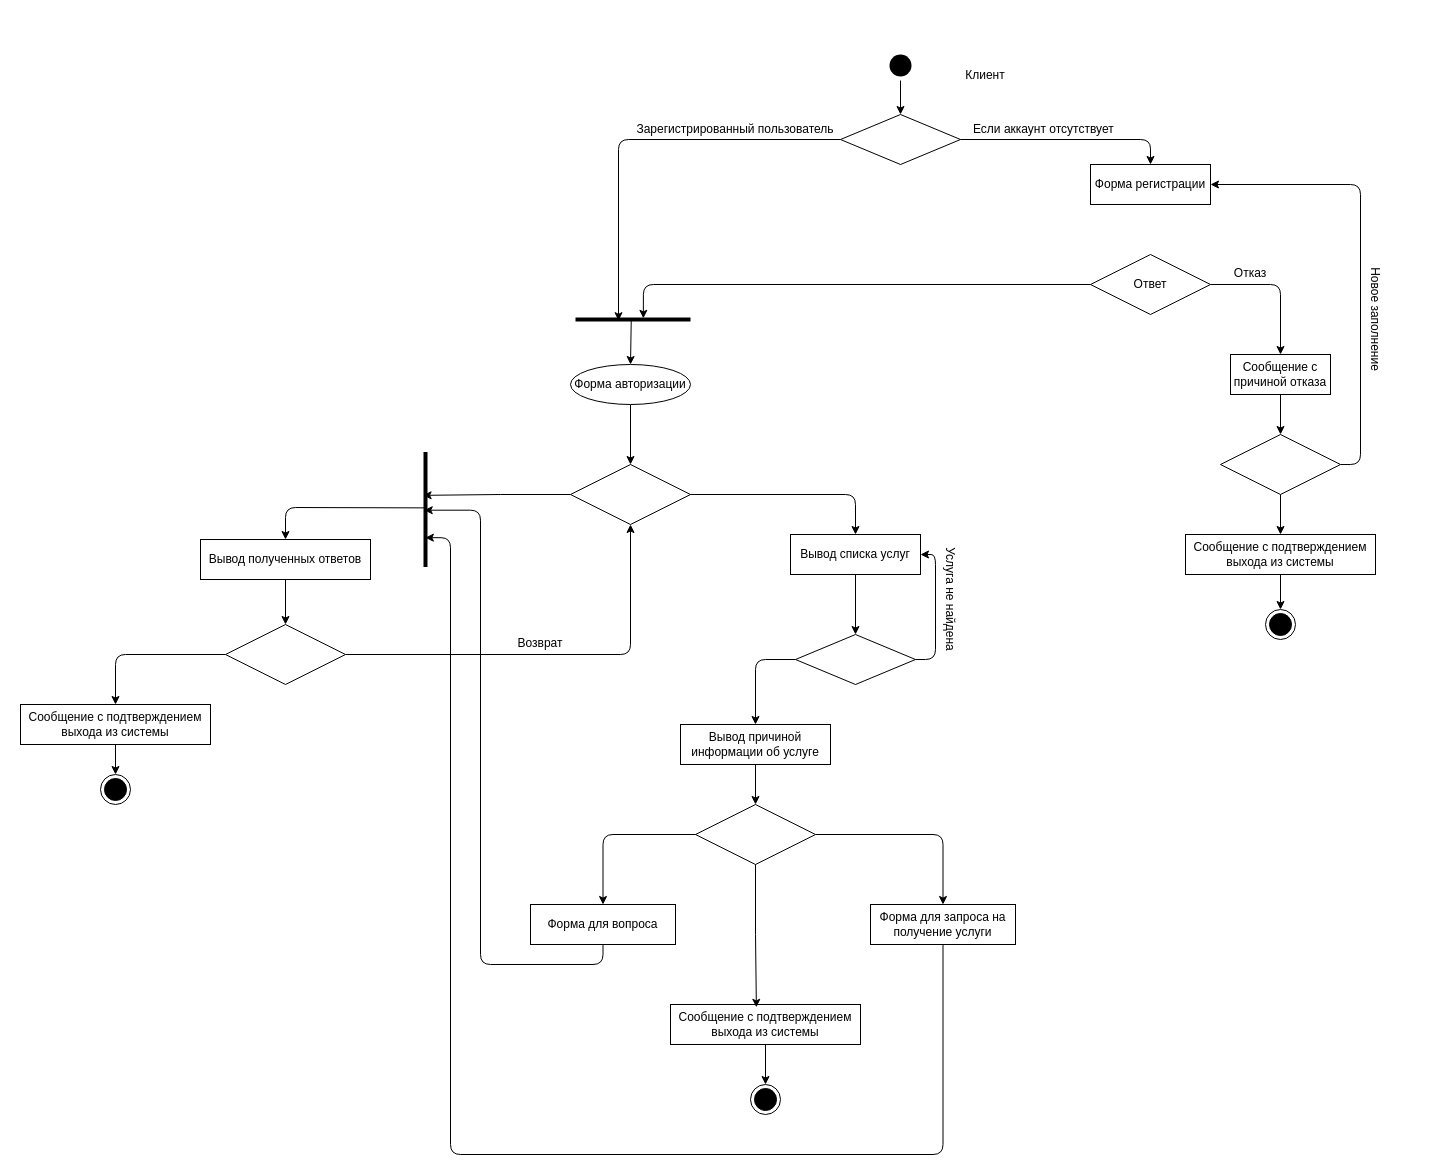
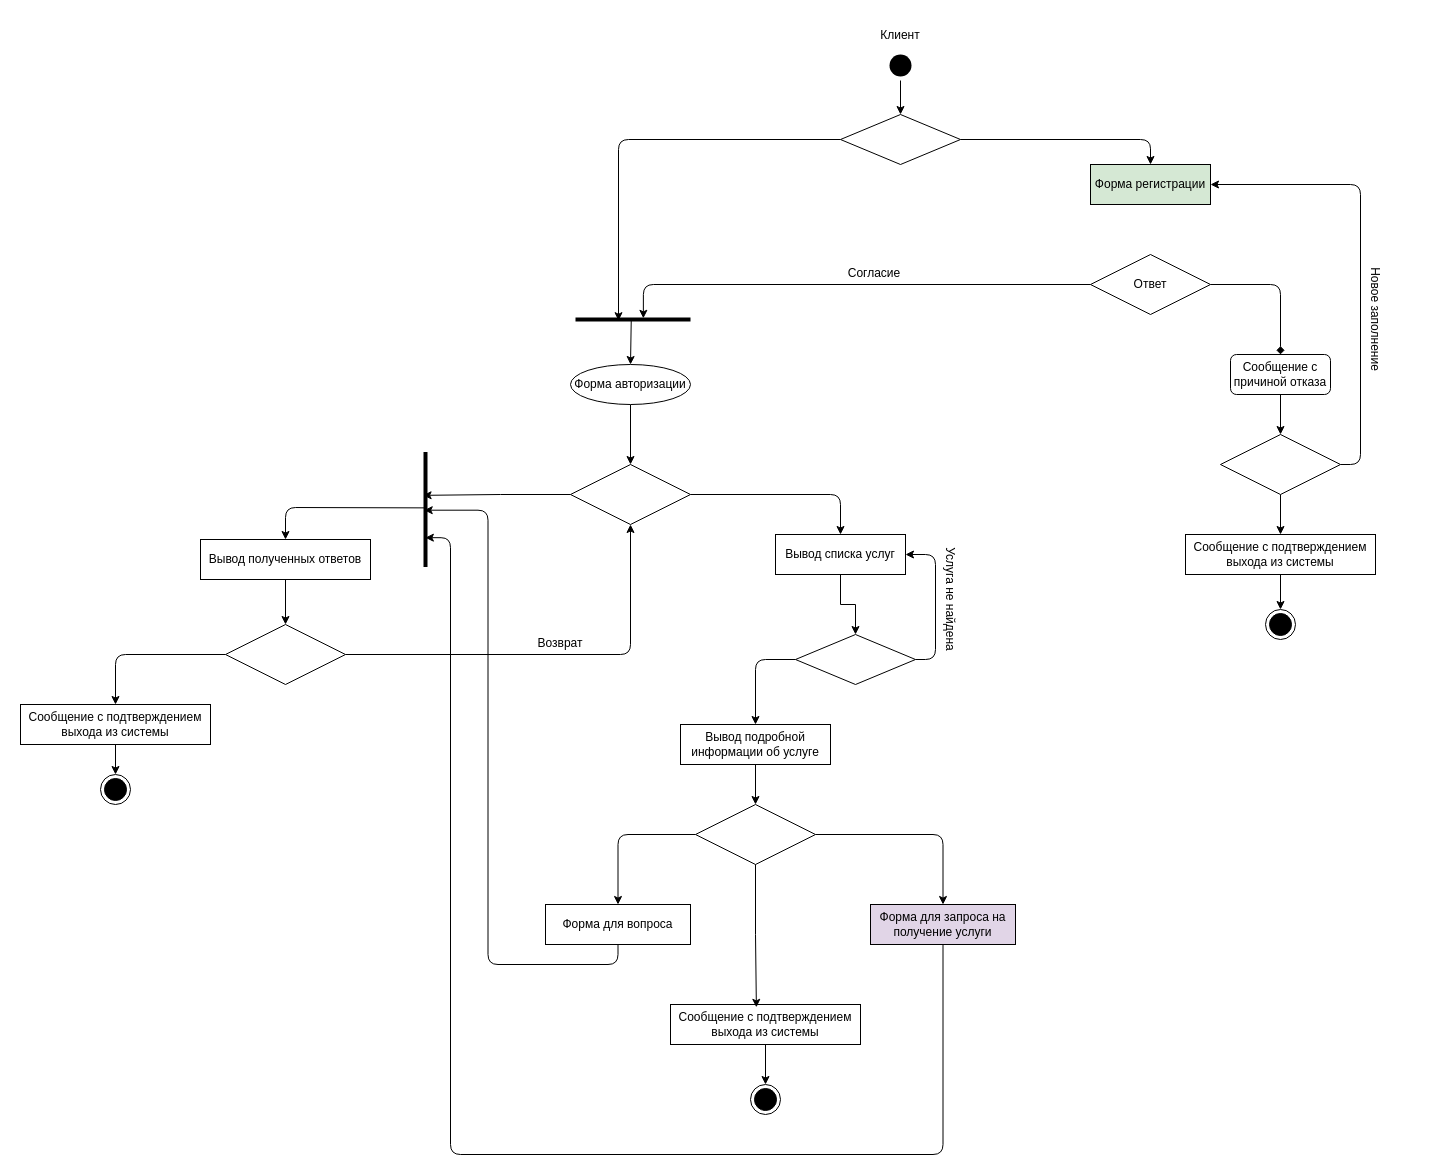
  <mxCell id="0" />
  <mxCell id="1" parent="0" />
  <mxCell id="2" style="edgeStyle=orthogonalEdgeStyle;rounded=0;orthogonalLoop=1;jettySize=auto;html=1;exitX=0.5;exitY=1;exitDx=0;exitDy=0;" edge="1" parent="1" source="3" target="6"><mxGeometry relative="1" as="geometry" /></mxCell>
  <mxCell id="3" value="" style="ellipse;html=1;shape=endState;fillColor=#000000;strokeColor=none;" vertex="1" parent="1"><mxGeometry x="885" y="50" width="30" height="30" as="geometry" /></mxCell>
  <mxCell id="4" style="edgeStyle=orthogonalEdgeStyle;rounded=1;orthogonalLoop=1;jettySize=auto;html=1;exitX=1;exitY=0.5;exitDx=0;exitDy=0;entryX=0.5;entryY=0;entryDx=0;entryDy=0;curved=0;" edge="1" parent="1" source="6" target="7"><mxGeometry relative="1" as="geometry" /></mxCell>
  <mxCell id="5" style="edgeStyle=orthogonalEdgeStyle;rounded=1;orthogonalLoop=1;jettySize=auto;html=1;exitX=0;exitY=0.5;exitDx=0;exitDy=0;curved=0;entryX=0.374;entryY=0.62;entryDx=0;entryDy=0;entryPerimeter=0;" edge="1" parent="1" source="6" target="17"><mxGeometry relative="1" as="geometry"><mxPoint x="620" y="254" as="targetPoint" /><Array as="points"><mxPoint x="618" y="139" /></Array></mxGeometry></mxCell>
  <mxCell id="6" value="" style="shape=rhombus;perimeter=rhombusPerimeter;whiteSpace=wrap;html=1;align=center;" vertex="1" parent="1"><mxGeometry x="840" y="114" width="120" height="50" as="geometry" /></mxCell>
- <mxCell id="7" value="Форма регистрации" style="whiteSpace=wrap;html=1;align=center;" vertex="1" parent="1"><mxGeometry x="1090" y="164" width="120" height="40" as="geometry" /></mxCell>
+ <mxCell id="7" value="Форма регистрации" style="whiteSpace=wrap;html=1;align=center;fillColor=#d5e8d4;" vertex="1" parent="1"><mxGeometry x="1090" y="164" width="120" height="40" as="geometry" /></mxCell>
  <mxCell id="8" style="edgeStyle=orthogonalEdgeStyle;rounded=0;orthogonalLoop=1;jettySize=auto;html=1;exitX=0.5;exitY=1;exitDx=0;exitDy=0;entryX=0.5;entryY=0;entryDx=0;entryDy=0;" edge="1" parent="1" source="9" target="30"><mxGeometry relative="1" as="geometry" /></mxCell>
  <mxCell id="9" value="Форма авторизации" style="ellipse;whiteSpace=wrap;html=1;align=center;" vertex="1" parent="1"><mxGeometry x="570" y="364" width="120" height="40" as="geometry" /></mxCell>
- <mxCell id="10" value="Если аккаунт отсутствует&amp;nbsp;" style="text;html=1;align=center;verticalAlign=middle;whiteSpace=wrap;rounded=0;" vertex="1" parent="1"><mxGeometry x="970" y="114" width="150" height="30" as="geometry" /></mxCell>
- <mxCell id="11" value="Зарегистрированный пользователь" style="text;html=1;align=center;verticalAlign=middle;whiteSpace=wrap;rounded=0;" vertex="1" parent="1"><mxGeometry x="630" y="114" width="210" height="30" as="geometry" /></mxCell>
- <mxCell id="12" style="edgeStyle=orthogonalEdgeStyle;rounded=1;orthogonalLoop=1;jettySize=auto;html=1;exitX=1;exitY=0.5;exitDx=0;exitDy=0;curved=0;" edge="1" parent="1" source="13" target="16"><mxGeometry relative="1" as="geometry" /></mxCell>
+ <mxCell id="12" style="edgeStyle=orthogonalEdgeStyle;rounded=1;orthogonalLoop=1;jettySize=auto;html=1;exitX=1;exitY=0.5;exitDx=0;exitDy=0;curved=0;endArrow=diamond;" edge="1" parent="1" source="13" target="16"><mxGeometry relative="1" as="geometry" /></mxCell>
  <mxCell id="13" value="Ответ" style="shape=rhombus;perimeter=rhombusPerimeter;whiteSpace=wrap;html=1;align=center;" vertex="1" parent="1"><mxGeometry x="1090" y="254" width="120" height="60" as="geometry" /></mxCell>
- <mxCell id="14" value="Клиент" style="text;html=1;align=center;verticalAlign=middle;whiteSpace=wrap;rounded=0;" vertex="1" parent="1"><mxGeometry x="955" y="60" width="60" height="30" as="geometry" /></mxCell>
+ <mxCell id="14" value="Клиент" style="text;html=1;align=center;verticalAlign=middle;whiteSpace=wrap;rounded=0;" vertex="1" parent="1"><mxGeometry x="870" y="20" width="60" height="30" as="geometry" /></mxCell>
  <mxCell id="15" style="edgeStyle=orthogonalEdgeStyle;rounded=0;orthogonalLoop=1;jettySize=auto;html=1;exitX=0.5;exitY=1;exitDx=0;exitDy=0;entryX=0.5;entryY=0;entryDx=0;entryDy=0;" edge="1" parent="1" source="16" target="25"><mxGeometry relative="1" as="geometry" /></mxCell>
- <mxCell id="16" value="Сообщение с причиной отказа" style="whiteSpace=wrap;html=1;align=center;" vertex="1" parent="1"><mxGeometry x="1230" y="354" width="100" height="40" as="geometry" /></mxCell>
+ <mxCell id="16" value="Сообщение с причиной отказа" style="whiteSpace=wrap;html=1;align=center;rounded=1;" vertex="1" parent="1"><mxGeometry x="1230" y="354" width="100" height="40" as="geometry" /></mxCell>
  <mxCell id="17" value="" style="line;strokeWidth=4;rotatable=0;dashed=0;labelPosition=right;align=left;verticalAlign=middle;spacingTop=0;spacingLeft=6;points=[];portConstraint=eastwest;" vertex="1" parent="1"><mxGeometry x="575" y="314" width="115" height="10" as="geometry" /></mxCell>
  <mxCell id="18" style="edgeStyle=orthogonalEdgeStyle;rounded=1;orthogonalLoop=1;jettySize=auto;html=1;exitX=0;exitY=0.5;exitDx=0;exitDy=0;entryX=0.59;entryY=0.38;entryDx=0;entryDy=0;entryPerimeter=0;curved=0;" edge="1" parent="1" source="13" target="17"><mxGeometry relative="1" as="geometry"><Array as="points"><mxPoint x="643" y="284" /></Array></mxGeometry></mxCell>
- <mxCell id="20" value="Отказ" style="text;html=1;align=center;verticalAlign=middle;whiteSpace=wrap;rounded=0;" vertex="1" parent="1"><mxGeometry x="1220" y="258" width="60" height="30" as="geometry" /></mxCell>
+ <mxCell id="19" value="Согласие" style="text;html=1;align=center;verticalAlign=middle;whiteSpace=wrap;rounded=0;" vertex="1" parent="1"><mxGeometry x="844" y="258" width="60" height="30" as="geometry" /></mxCell>
  <mxCell id="21" value="" style="endArrow=classic;html=1;rounded=0;exitX=0.485;exitY=0.38;exitDx=0;exitDy=0;exitPerimeter=0;entryX=0.5;entryY=0;entryDx=0;entryDy=0;" edge="1" parent="1" source="17" target="9"><mxGeometry width="50" height="50" relative="1" as="geometry"><mxPoint x="630" y="374" as="sourcePoint" /><mxPoint x="680" y="324" as="targetPoint" /></mxGeometry></mxCell>
  <mxCell id="22" value="" style="ellipse;html=1;shape=endState;fillColor=#000000;strokeColor=#000000;" vertex="1" parent="1"><mxGeometry x="1265" y="609" width="30" height="30" as="geometry" /></mxCell>
  <mxCell id="23" style="edgeStyle=orthogonalEdgeStyle;rounded=1;orthogonalLoop=1;jettySize=auto;html=1;exitX=1;exitY=0.5;exitDx=0;exitDy=0;entryX=1;entryY=0.5;entryDx=0;entryDy=0;curved=0;" edge="1" parent="1" source="25" target="7"><mxGeometry relative="1" as="geometry" /></mxCell>
  <mxCell id="24" style="edgeStyle=orthogonalEdgeStyle;rounded=0;orthogonalLoop=1;jettySize=auto;html=1;exitX=0.5;exitY=1;exitDx=0;exitDy=0;entryX=0.5;entryY=0;entryDx=0;entryDy=0;" edge="1" parent="1" source="25" target="28"><mxGeometry relative="1" as="geometry" /></mxCell>
  <mxCell id="25" value="" style="shape=rhombus;perimeter=rhombusPerimeter;whiteSpace=wrap;html=1;align=center;" vertex="1" parent="1"><mxGeometry x="1220" y="434" width="120" height="60" as="geometry" /></mxCell>
  <mxCell id="26" value="Новое заполнение" style="text;html=1;align=center;verticalAlign=middle;whiteSpace=wrap;rounded=0;rotation=90;" vertex="1" parent="1"><mxGeometry x="1320" y="304" width="110" height="30" as="geometry" /></mxCell>
  <mxCell id="27" style="edgeStyle=orthogonalEdgeStyle;rounded=0;orthogonalLoop=1;jettySize=auto;html=1;exitX=0.5;exitY=1;exitDx=0;exitDy=0;entryX=0.5;entryY=0;entryDx=0;entryDy=0;" edge="1" parent="1" source="28" target="22"><mxGeometry relative="1" as="geometry" /></mxCell>
  <mxCell id="28" value="Сообщение с подтверждением выхода из системы" style="rounded=0;whiteSpace=wrap;html=1;" vertex="1" parent="1"><mxGeometry x="1185" y="534" width="190" height="40" as="geometry" /></mxCell>
  <mxCell id="29" style="edgeStyle=orthogonalEdgeStyle;rounded=1;orthogonalLoop=1;jettySize=auto;html=1;exitX=1;exitY=0.5;exitDx=0;exitDy=0;entryX=0.5;entryY=0;entryDx=0;entryDy=0;curved=0;" edge="1" parent="1" source="30" target="32"><mxGeometry relative="1" as="geometry" /></mxCell>
  <mxCell id="30" value="" style="shape=rhombus;perimeter=rhombusPerimeter;whiteSpace=wrap;html=1;align=center;" vertex="1" parent="1"><mxGeometry x="570" y="464" width="120" height="60" as="geometry" /></mxCell>
  <mxCell id="31" style="edgeStyle=orthogonalEdgeStyle;rounded=0;orthogonalLoop=1;jettySize=auto;html=1;exitX=0.5;exitY=1;exitDx=0;exitDy=0;" edge="1" parent="1" source="32" target="44"><mxGeometry relative="1" as="geometry" /></mxCell>
- <mxCell id="32" value="Вывод списка услуг" style="whiteSpace=wrap;html=1;align=center;" vertex="1" parent="1"><mxGeometry x="790" y="534" width="130" height="40" as="geometry" /></mxCell>
+ <mxCell id="32" value="Вывод списка услуг" style="whiteSpace=wrap;html=1;align=center;" vertex="1" parent="1"><mxGeometry x="775" y="534" width="130" height="40" as="geometry" /></mxCell>
  <mxCell id="33" style="edgeStyle=orthogonalEdgeStyle;rounded=0;orthogonalLoop=1;jettySize=auto;html=1;exitX=0.5;exitY=1;exitDx=0;exitDy=0;entryX=0.5;entryY=0;entryDx=0;entryDy=0;" edge="1" parent="1" source="34" target="37"><mxGeometry relative="1" as="geometry" /></mxCell>
  <mxCell id="34" value="Вывод полученных ответов" style="whiteSpace=wrap;html=1;align=center;" vertex="1" parent="1"><mxGeometry x="200" y="539" width="170" height="40" as="geometry" /></mxCell>
  <mxCell id="35" style="edgeStyle=orthogonalEdgeStyle;rounded=1;orthogonalLoop=1;jettySize=auto;html=1;exitX=1;exitY=0.5;exitDx=0;exitDy=0;entryX=0.5;entryY=1;entryDx=0;entryDy=0;curved=0;" edge="1" parent="1" source="37" target="30"><mxGeometry relative="1" as="geometry" /></mxCell>
  <mxCell id="36" style="edgeStyle=orthogonalEdgeStyle;rounded=1;orthogonalLoop=1;jettySize=auto;html=1;exitX=0;exitY=0.5;exitDx=0;exitDy=0;curved=0;" edge="1" parent="1" source="37" target="40"><mxGeometry relative="1" as="geometry" /></mxCell>
  <mxCell id="37" value="" style="shape=rhombus;perimeter=rhombusPerimeter;whiteSpace=wrap;html=1;align=center;" vertex="1" parent="1"><mxGeometry x="225" y="624" width="120" height="60" as="geometry" /></mxCell>
- <mxCell id="38" value="Возврат" style="text;html=1;align=center;verticalAlign=middle;whiteSpace=wrap;rounded=0;" vertex="1" parent="1"><mxGeometry x="510" y="628" width="60" height="30" as="geometry" /></mxCell>
+ <mxCell id="38" value="Возврат" style="text;html=1;align=center;verticalAlign=middle;whiteSpace=wrap;rounded=0;" vertex="1" parent="1"><mxGeometry x="530" y="628" width="60" height="30" as="geometry" /></mxCell>
  <mxCell id="39" style="edgeStyle=orthogonalEdgeStyle;rounded=0;orthogonalLoop=1;jettySize=auto;html=1;exitX=0.5;exitY=1;exitDx=0;exitDy=0;entryX=0.5;entryY=0;entryDx=0;entryDy=0;" edge="1" parent="1" source="40" target="41"><mxGeometry relative="1" as="geometry" /></mxCell>
  <mxCell id="40" value="Сообщение с подтверждением выхода из системы" style="rounded=0;whiteSpace=wrap;html=1;" vertex="1" parent="1"><mxGeometry x="20" y="704" width="190" height="40" as="geometry" /></mxCell>
  <mxCell id="41" value="" style="ellipse;html=1;shape=endState;fillColor=#000000;strokeColor=#000000;" vertex="1" parent="1"><mxGeometry x="100" y="774" width="30" height="30" as="geometry" /></mxCell>
  <mxCell id="42" style="edgeStyle=orthogonalEdgeStyle;rounded=1;orthogonalLoop=1;jettySize=auto;html=1;exitX=1;exitY=0.5;exitDx=0;exitDy=0;entryX=1;entryY=0.5;entryDx=0;entryDy=0;curved=0;" edge="1" parent="1" source="44" target="32"><mxGeometry relative="1" as="geometry" /></mxCell>
  <mxCell id="43" style="edgeStyle=orthogonalEdgeStyle;rounded=1;orthogonalLoop=1;jettySize=auto;html=1;exitX=0;exitY=0.5;exitDx=0;exitDy=0;curved=0;" edge="1" parent="1" source="44" target="47"><mxGeometry relative="1" as="geometry" /></mxCell>
  <mxCell id="44" value="" style="shape=rhombus;perimeter=rhombusPerimeter;whiteSpace=wrap;html=1;align=center;" vertex="1" parent="1"><mxGeometry x="795" y="634" width="120" height="50" as="geometry" /></mxCell>
  <mxCell id="45" value="Услуга не найдена" style="text;html=1;align=center;verticalAlign=middle;whiteSpace=wrap;rounded=0;rotation=90;" vertex="1" parent="1"><mxGeometry x="885" y="584" width="130" height="30" as="geometry" /></mxCell>
  <mxCell id="46" style="edgeStyle=orthogonalEdgeStyle;rounded=0;orthogonalLoop=1;jettySize=auto;html=1;exitX=0.5;exitY=1;exitDx=0;exitDy=0;" edge="1" parent="1" source="47" target="50"><mxGeometry relative="1" as="geometry" /></mxCell>
- <mxCell id="47" value="Вывод причиной информации об услуге" style="whiteSpace=wrap;html=1;align=center;" vertex="1" parent="1"><mxGeometry x="680" y="724" width="150" height="40" as="geometry" /></mxCell>
+ <mxCell id="47" value="Вывод подробной информации об услуге" style="whiteSpace=wrap;html=1;align=center;" vertex="1" parent="1"><mxGeometry x="680" y="724" width="150" height="40" as="geometry" /></mxCell>
  <mxCell id="48" style="edgeStyle=orthogonalEdgeStyle;rounded=1;orthogonalLoop=1;jettySize=auto;html=1;exitX=0;exitY=0.5;exitDx=0;exitDy=0;curved=0;" edge="1" parent="1" source="50" target="51"><mxGeometry relative="1" as="geometry" /></mxCell>
  <mxCell id="49" style="edgeStyle=orthogonalEdgeStyle;rounded=1;orthogonalLoop=1;jettySize=auto;html=1;exitX=1;exitY=0.5;exitDx=0;exitDy=0;curved=0;" edge="1" parent="1" source="50" target="52"><mxGeometry relative="1" as="geometry" /></mxCell>
  <mxCell id="50" value="" style="shape=rhombus;perimeter=rhombusPerimeter;whiteSpace=wrap;html=1;align=center;" vertex="1" parent="1"><mxGeometry x="695" y="804" width="120" height="60" as="geometry" /></mxCell>
- <mxCell id="51" value="Форма для вопроса" style="whiteSpace=wrap;html=1;align=center;" vertex="1" parent="1"><mxGeometry x="530" y="904" width="145" height="40" as="geometry" /></mxCell>
- <mxCell id="52" value="Форма для запроса на получение услуги" style="whiteSpace=wrap;html=1;align=center;" vertex="1" parent="1"><mxGeometry x="870" y="904" width="145" height="40" as="geometry" /></mxCell>
+ <mxCell id="51" value="Форма для вопроса" style="whiteSpace=wrap;html=1;align=center;" vertex="1" parent="1"><mxGeometry x="545" y="904" width="145" height="40" as="geometry" /></mxCell>
+ <mxCell id="52" value="Форма для запроса на получение услуги" style="whiteSpace=wrap;html=1;align=center;fillColor=#e1d5e7;" vertex="1" parent="1"><mxGeometry x="870" y="904" width="145" height="40" as="geometry" /></mxCell>
  <mxCell id="53" style="edgeStyle=orthogonalEdgeStyle;rounded=0;orthogonalLoop=1;jettySize=auto;html=1;exitX=0.5;exitY=1;exitDx=0;exitDy=0;" edge="1" parent="1" source="54" target="56"><mxGeometry relative="1" as="geometry" /></mxCell>
  <mxCell id="54" value="Сообщение с подтверждением выхода из системы" style="rounded=0;whiteSpace=wrap;html=1;" vertex="1" parent="1"><mxGeometry x="670" y="1004" width="190" height="40" as="geometry" /></mxCell>
  <mxCell id="55" style="edgeStyle=orthogonalEdgeStyle;rounded=0;orthogonalLoop=1;jettySize=auto;html=1;exitX=0.5;exitY=1;exitDx=0;exitDy=0;entryX=0.452;entryY=0.071;entryDx=0;entryDy=0;entryPerimeter=0;" edge="1" parent="1" source="50" target="54"><mxGeometry relative="1" as="geometry" /></mxCell>
  <mxCell id="56" value="" style="ellipse;html=1;shape=endState;fillColor=#000000;strokeColor=#000000;" vertex="1" parent="1"><mxGeometry x="750" y="1084" width="30" height="30" as="geometry" /></mxCell>
  <mxCell id="57" value="" style="line;strokeWidth=4;rotatable=0;dashed=0;labelPosition=right;align=left;verticalAlign=middle;spacingTop=0;spacingLeft=6;points=[];portConstraint=eastwest;direction=south;" vertex="1" parent="1"><mxGeometry x="420" y="451.5" width="10" height="115" as="geometry" /></mxCell>
  <mxCell id="58" style="edgeStyle=orthogonalEdgeStyle;rounded=0;orthogonalLoop=1;jettySize=auto;html=1;exitX=0;exitY=0.5;exitDx=0;exitDy=0;entryX=0.377;entryY=0.743;entryDx=0;entryDy=0;entryPerimeter=0;" edge="1" parent="1" source="30" target="57"><mxGeometry relative="1" as="geometry" /></mxCell>
  <mxCell id="59" style="edgeStyle=orthogonalEdgeStyle;rounded=1;orthogonalLoop=1;jettySize=auto;html=1;exitX=0.5;exitY=1;exitDx=0;exitDy=0;entryX=0.506;entryY=0.629;entryDx=0;entryDy=0;entryPerimeter=0;curved=0;" edge="1" parent="1" source="51" target="57"><mxGeometry relative="1" as="geometry" /></mxCell>
  <mxCell id="60" style="edgeStyle=orthogonalEdgeStyle;rounded=1;orthogonalLoop=1;jettySize=auto;html=1;exitX=0.5;exitY=1;exitDx=0;exitDy=0;entryX=0.745;entryY=0.514;entryDx=0;entryDy=0;entryPerimeter=0;curved=0;" edge="1" parent="1" source="52" target="57"><mxGeometry relative="1" as="geometry"><Array as="points"><mxPoint x="943" y="1154" /><mxPoint x="450" y="1154" /><mxPoint x="450" y="537" /></Array></mxGeometry></mxCell>
  <mxCell id="61" value="" style="endArrow=classic;html=1;rounded=1;entryX=0.5;entryY=0;entryDx=0;entryDy=0;exitX=0.486;exitY=0.4;exitDx=0;exitDy=0;exitPerimeter=0;curved=0;" edge="1" parent="1" source="57" target="34"><mxGeometry width="50" height="50" relative="1" as="geometry"><mxPoint x="300" y="534" as="sourcePoint" /><mxPoint x="350" y="484" as="targetPoint" /><Array as="points"><mxPoint x="285" y="507" /></Array></mxGeometry></mxCell>
